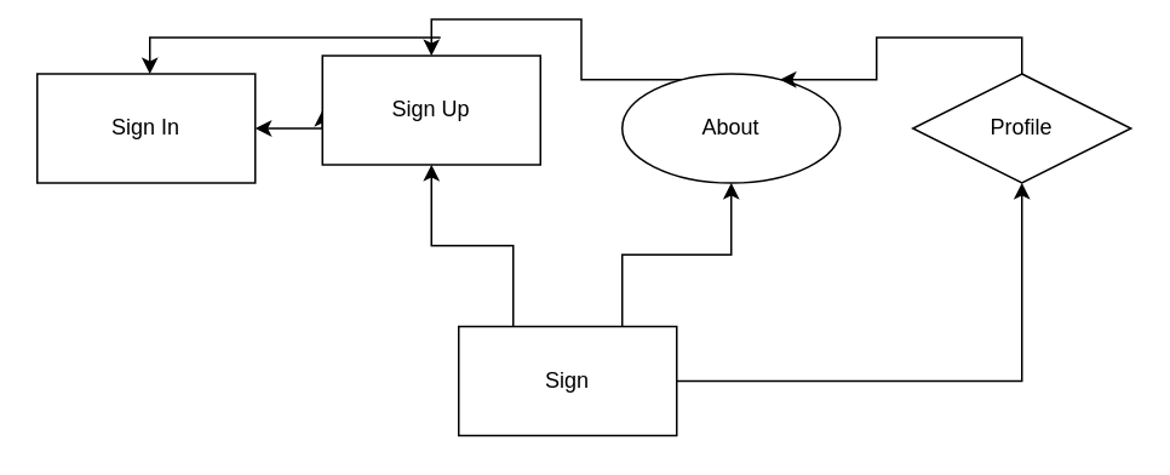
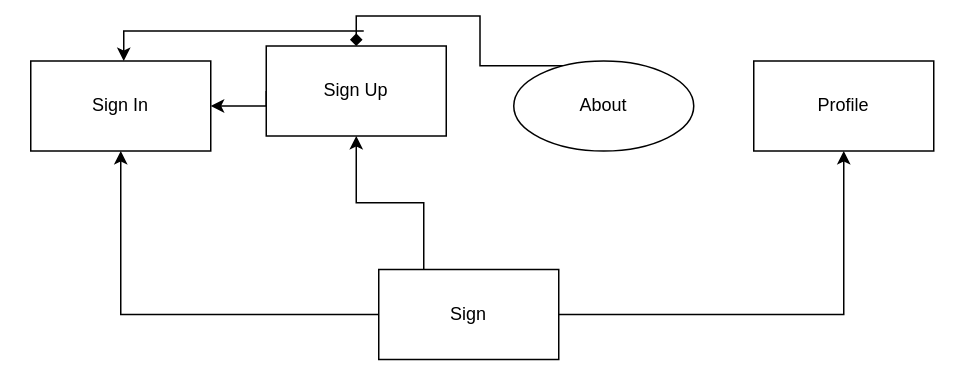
  <mxCell id="0" />
  <mxCell id="1" parent="0" />
- <mxCell id="2" style="edgeStyle=orthogonalEdgeStyle;rounded=0;orthogonalLoop=1;jettySize=auto;html=1;exitX=1;exitY=0.5;exitDx=0;exitDy=0;entryX=0;entryY=0.5;entryDx=0;entryDy=0;startArrow=classic;startFill=1;" edge="1" parent="1" source="3" target="4"><mxGeometry relative="1" as="geometry" /></mxCell>
+ <mxCell id="2" style="edgeStyle=orthogonalEdgeStyle;rounded=0;orthogonalLoop=1;jettySize=auto;html=1;exitX=1;exitY=0.5;exitDx=0;exitDy=0;entryX=0;entryY=0.5;entryDx=0;entryDy=0;startArrow=classic;startFill=1;endArrow=none;" edge="1" parent="1" source="3" target="4"><mxGeometry relative="1" as="geometry" /></mxCell>
  <mxCell id="3" value="Sign In" style="rounded=0;whiteSpace=wrap;html=1;" vertex="1" parent="1"><mxGeometry x="20" y="40" width="120" height="60" as="geometry" /></mxCell>
  <mxCell id="4" value="Sign Up" style="rounded=0;whiteSpace=wrap;html=1;" vertex="1" parent="1"><mxGeometry x="177" y="30" width="120" height="60" as="geometry" /></mxCell>
+ <mxCell id="5" style="edgeStyle=orthogonalEdgeStyle;rounded=0;orthogonalLoop=1;jettySize=auto;html=1;exitX=0;exitY=0.5;exitDx=0;exitDy=0;entryX=0.5;entryY=1;entryDx=0;entryDy=0;startArrow=none;startFill=0;" edge="1" parent="1" source="9" target="3"><mxGeometry relative="1" as="geometry" /></mxCell>
  <mxCell id="6" style="edgeStyle=orthogonalEdgeStyle;rounded=0;orthogonalLoop=1;jettySize=auto;html=1;exitX=0.25;exitY=0;exitDx=0;exitDy=0;entryX=0.5;entryY=1;entryDx=0;entryDy=0;startArrow=none;startFill=0;" edge="1" parent="1" source="9" target="4"><mxGeometry relative="1" as="geometry" /></mxCell>
- <mxCell id="7" style="edgeStyle=orthogonalEdgeStyle;rounded=0;orthogonalLoop=1;jettySize=auto;html=1;exitX=0.75;exitY=0;exitDx=0;exitDy=0;entryX=0.5;entryY=1;entryDx=0;entryDy=0;startArrow=none;startFill=0;" edge="1" parent="1" source="9" target="11"><mxGeometry relative="1" as="geometry" /></mxCell>
  <mxCell id="8" style="edgeStyle=orthogonalEdgeStyle;rounded=0;orthogonalLoop=1;jettySize=auto;html=1;exitX=1;exitY=0.5;exitDx=0;exitDy=0;entryX=0.5;entryY=1;entryDx=0;entryDy=0;startArrow=none;startFill=0;" edge="1" parent="1" source="9" target="13"><mxGeometry relative="1" as="geometry" /></mxCell>
  <mxCell id="9" value="Sign" style="rounded=0;whiteSpace=wrap;html=1;" vertex="1" parent="1"><mxGeometry x="252" y="179" width="120" height="60" as="geometry" /></mxCell>
- <mxCell id="10" style="edgeStyle=orthogonalEdgeStyle;rounded=0;orthogonalLoop=1;jettySize=auto;html=1;exitX=0.25;exitY=0;exitDx=0;exitDy=0;entryX=0.5;entryY=0;entryDx=0;entryDy=0;startArrow=none;startFill=0;" edge="1" parent="1" source="11" target="4"><mxGeometry relative="1" as="geometry" /></mxCell>
+ <mxCell id="10" style="edgeStyle=orthogonalEdgeStyle;rounded=0;orthogonalLoop=1;jettySize=auto;html=1;exitX=0.25;exitY=0;exitDx=0;exitDy=0;entryX=0.5;entryY=0;entryDx=0;entryDy=0;startArrow=none;startFill=0;endArrow=diamond;" edge="1" parent="1" source="11" target="4"><mxGeometry relative="1" as="geometry" /></mxCell>
  <mxCell id="11" value="About" style="ellipse;whiteSpace=wrap;html=1;" vertex="1" parent="1"><mxGeometry x="342" y="40" width="120" height="60" as="geometry" /></mxCell>
- <mxCell id="12" style="edgeStyle=orthogonalEdgeStyle;rounded=0;orthogonalLoop=1;jettySize=auto;html=1;exitX=0.5;exitY=0;exitDx=0;exitDy=0;entryX=0.75;entryY=0;entryDx=0;entryDy=0;startArrow=none;startFill=0;endArrow=classic;endFill=1;" edge="1" parent="1" source="13" target="11"><mxGeometry relative="1" as="geometry" /></mxCell>
- <mxCell id="13" value="Profile" style="rhombus;whiteSpace=wrap;html=1;" vertex="1" parent="1"><mxGeometry x="502" y="40" width="120" height="60" as="geometry" /></mxCell>
+ <mxCell id="13" value="Profile" style="rounded=0;whiteSpace=wrap;html=1;" vertex="1" parent="1"><mxGeometry x="502" y="40" width="120" height="60" as="geometry" /></mxCell>
  <mxCell id="14" value="" style="endArrow=none;html=1;rounded=0;startArrow=classic;startFill=1;" edge="1" parent="1"><mxGeometry width="50" height="50" relative="1" as="geometry"><mxPoint x="82" y="40" as="sourcePoint" /><mxPoint x="242" y="20" as="targetPoint" /><Array as="points"><mxPoint x="82" y="20" /><mxPoint x="162" y="20" /></Array></mxGeometry></mxCell>
